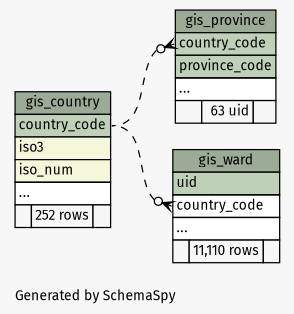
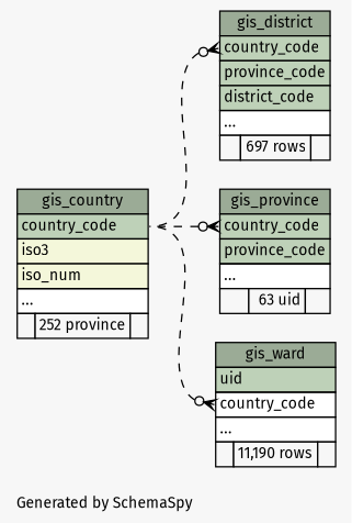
  digraph {
    bgcolor="#f7f7f7"
    fontname="Fira Sans"
    fontsize=11
    label="\nGenerated by SchemaSpy"
    labeljust=l
    nodesep=0.18
    rankdir=RL
    ranksep=0.46
    node [fontname="Fira Sans" fontsize=11 shape=plaintext]
    edge [arrowhead=none arrowsize=0.8 arrowtail=crowodot dir=back fontname="Fira Sans" headport="country_code:e" style=dashed tailport="country_code:w"]
-   n1 [label=<     <TABLE BORDER="0" CELLBORDER="1" CELLSPACING="0" BGCOLOR="#ffffff">       <TR><TD COLSPAN="3" BGCOLOR="#9bab96" ALIGN="CENTER">gis_country</TD></TR>       <TR><TD PORT="country_code" COLSPAN="3" BGCOLOR="#bed1b8" ALIGN="LEFT">country_code</TD></TR>       <TR><TD PORT="iso3" COLSPAN="3" BGCOLOR="#f4f7da" ALIGN="LEFT">iso3</TD></TR>       <TR><TD PORT="iso_num" COLSPAN="3" BGCOLOR="#f4f7da" ALIGN="LEFT">iso_num</TD></TR>       <TR><TD PORT="elipses" COLSPAN="3" ALIGN="LEFT">...</TD></TR>       <TR><TD ALIGN="LEFT" BGCOLOR="#f7f7f7">  </TD><TD ALIGN="RIGHT" BGCOLOR="#f7f7f7">252 rows</TD><TD ALIGN="RIGHT" BGCOLOR="#f7f7f7">  </TD></TR>     </TABLE>>]
+   n1 [label=<     <TABLE BORDER="0" CELLBORDER="1" CELLSPACING="0" BGCOLOR="#ffffff">       <TR><TD COLSPAN="3" BGCOLOR="#9bab96" ALIGN="CENTER">gis_country</TD></TR>       <TR><TD PORT="country_code" COLSPAN="3" BGCOLOR="#bed1b8" ALIGN="LEFT">country_code</TD></TR>       <TR><TD PORT="iso3" COLSPAN="3" BGCOLOR="#f4f7da" ALIGN="LEFT">iso3</TD></TR>       <TR><TD PORT="iso_num" COLSPAN="3" BGCOLOR="#f4f7da" ALIGN="LEFT">iso_num</TD></TR>       <TR><TD PORT="elipses" COLSPAN="3" ALIGN="LEFT">...</TD></TR>       <TR><TD ALIGN="LEFT" BGCOLOR="#f7f7f7">  </TD><TD ALIGN="RIGHT" BGCOLOR="#f7f7f7">252 province</TD><TD ALIGN="RIGHT" BGCOLOR="#f7f7f7">  </TD></TR>     </TABLE>>]
+   n2 [label=<     <TABLE BORDER="0" CELLBORDER="1" CELLSPACING="0" BGCOLOR="#ffffff">       <TR><TD COLSPAN="3" BGCOLOR="#9bab96" ALIGN="CENTER">gis_district</TD></TR>       <TR><TD PORT="country_code" COLSPAN="3" BGCOLOR="#bed1b8" ALIGN="LEFT">country_code</TD></TR>       <TR><TD PORT="province_code" COLSPAN="3" BGCOLOR="#bed1b8" ALIGN="LEFT">province_code</TD></TR>       <TR><TD PORT="district_code" COLSPAN="3" BGCOLOR="#bed1b8" ALIGN="LEFT">district_code</TD></TR>       <TR><TD PORT="elipses" COLSPAN="3" ALIGN="LEFT">...</TD></TR>       <TR><TD ALIGN="LEFT" BGCOLOR="#f7f7f7">  </TD><TD ALIGN="RIGHT" BGCOLOR="#f7f7f7">697 rows</TD><TD ALIGN="RIGHT" BGCOLOR="#f7f7f7">  </TD></TR>     </TABLE>>]
    n3 [label=<     <TABLE BORDER="0" CELLBORDER="1" CELLSPACING="0" BGCOLOR="#ffffff">       <TR><TD COLSPAN="3" BGCOLOR="#9bab96" ALIGN="CENTER">gis_province</TD></TR>       <TR><TD PORT="country_code" COLSPAN="3" BGCOLOR="#bed1b8" ALIGN="LEFT">country_code</TD></TR>       <TR><TD PORT="province_code" COLSPAN="3" BGCOLOR="#bed1b8" ALIGN="LEFT">province_code</TD></TR>       <TR><TD PORT="elipses" COLSPAN="3" ALIGN="LEFT">...</TD></TR>       <TR><TD ALIGN="LEFT" BGCOLOR="#f7f7f7">  </TD><TD ALIGN="RIGHT" BGCOLOR="#f7f7f7">63 uid</TD><TD ALIGN="RIGHT" BGCOLOR="#f7f7f7">  </TD></TR>     </TABLE>>]
-   n4 [label=<     <TABLE BORDER="0" CELLBORDER="1" CELLSPACING="0" BGCOLOR="#ffffff">       <TR><TD COLSPAN="3" BGCOLOR="#9bab96" ALIGN="CENTER">gis_ward</TD></TR>       <TR><TD PORT="uid" COLSPAN="3" BGCOLOR="#bed1b8" ALIGN="LEFT">uid</TD></TR>       <TR><TD PORT="country_code" COLSPAN="3" ALIGN="LEFT">country_code</TD></TR>       <TR><TD PORT="elipses" COLSPAN="3" ALIGN="LEFT">...</TD></TR>       <TR><TD ALIGN="LEFT" BGCOLOR="#f7f7f7">  </TD><TD ALIGN="RIGHT" BGCOLOR="#f7f7f7">11,110 rows</TD><TD ALIGN="RIGHT" BGCOLOR="#f7f7f7">  </TD></TR>     </TABLE>>]
+   n4 [label=<     <TABLE BORDER="0" CELLBORDER="1" CELLSPACING="0" BGCOLOR="#ffffff">       <TR><TD COLSPAN="3" BGCOLOR="#9bab96" ALIGN="CENTER">gis_ward</TD></TR>       <TR><TD PORT="uid" COLSPAN="3" BGCOLOR="#bed1b8" ALIGN="LEFT">uid</TD></TR>       <TR><TD PORT="country_code" COLSPAN="3" ALIGN="LEFT">country_code</TD></TR>       <TR><TD PORT="elipses" COLSPAN="3" ALIGN="LEFT">...</TD></TR>       <TR><TD ALIGN="LEFT" BGCOLOR="#f7f7f7">  </TD><TD ALIGN="RIGHT" BGCOLOR="#f7f7f7">11,190 rows</TD><TD ALIGN="RIGHT" BGCOLOR="#f7f7f7">  </TD></TR>     </TABLE>>]
+   n2 -> n1
    n3 -> n1
    n4 -> n1
  }
